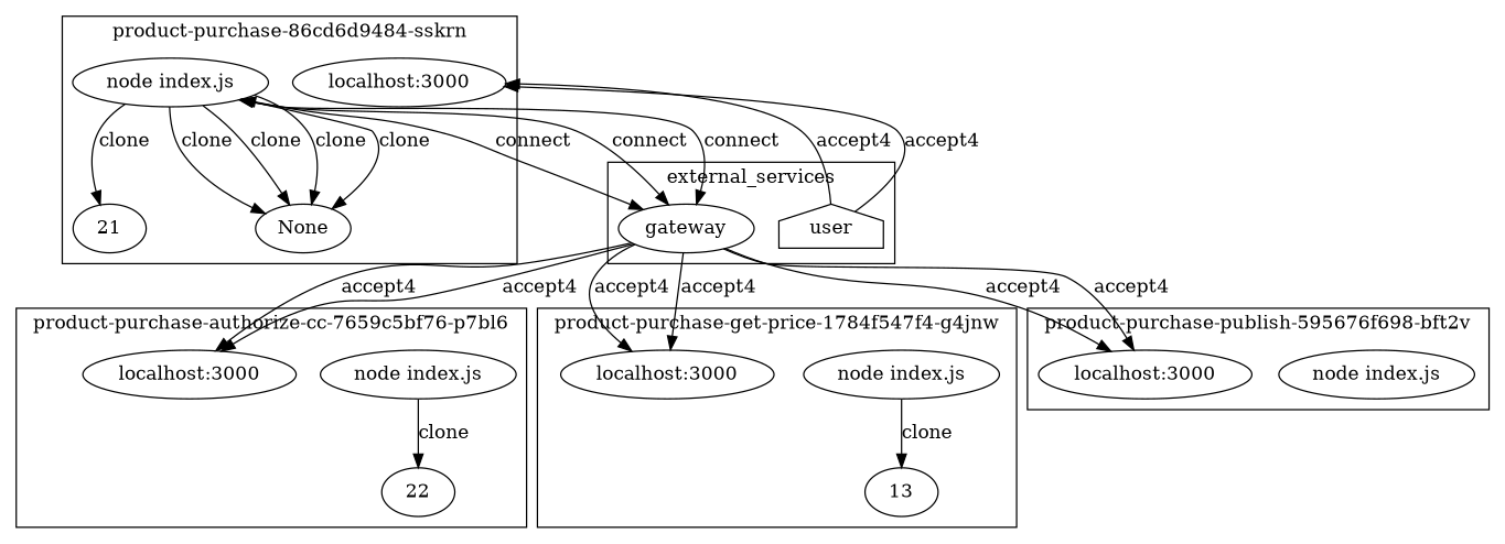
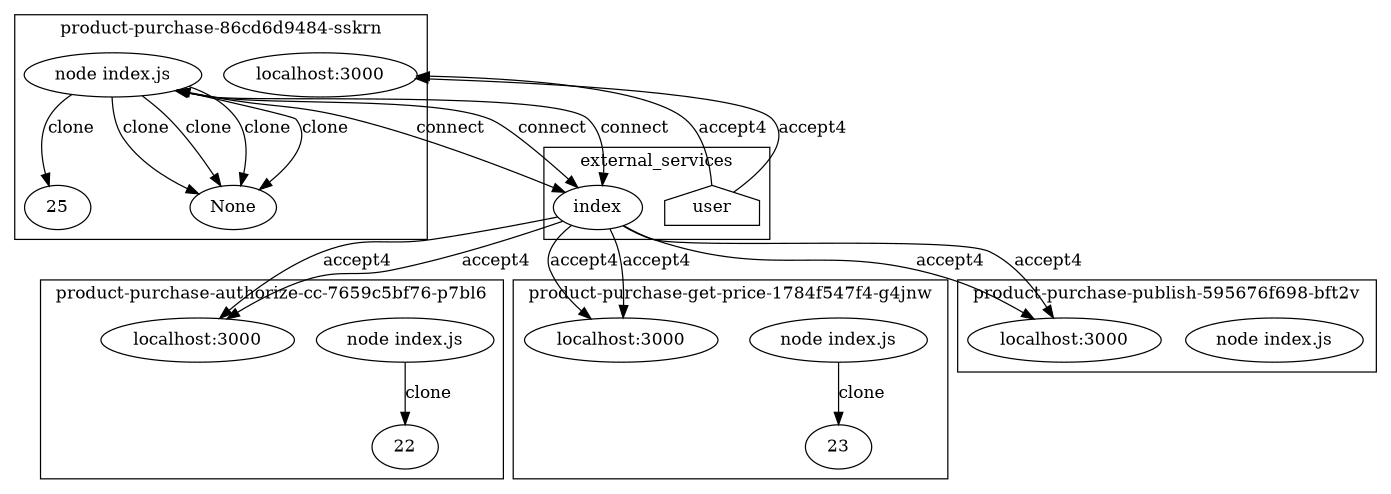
  digraph {
    n1 [label="node index.js"]
    n2 [label=22]
    n3 [label="localhost:3000"]
    n4 [label="node index.js"]
-   n5 [label=21]
+   n5 [label=25]
    None
    n7 [label="localhost:3000"]
    n8 [label="node index.js"]
-   n9 [label=13]
+   n9 [label=23]
    n10 [label="localhost:3000"]
    n11 [label="node index.js"]
    n12 [label="localhost:3000"]
-   n13 [label=gateway]
+   n13 [label=index]
    user [shape=house]
    subgraph cluster_1 {
      label=" product-purchase-authorize-cc-7659c5bf76-p7bl6 "
      n1
      n2
      n3
    }
    subgraph cluster_2 {
      label=" product-purchase-86cd6d9484-sskrn "
      n4
      n5
      None
      n7
    }
    subgraph cluster_3 {
      label=" product-purchase-get-price-1784f547f4-g4jnw "
      n8
      n9
      n10
    }
    subgraph cluster_4 {
      label=" product-purchase-publish-595676f698-bft2v "
      n11
      n12
    }
    subgraph cluster_5 {
      label=external_services
      n13
      user
    }
    n1 -> n2 [label=clone]
    n4 -> n5 [label=clone]
    n4 -> None [label=clone]
    n4 -> None [label=clone]
    n4 -> None [label=clone]
    n4 -> None [label=clone]
    n4 -> n13 [dir=both label=connect]
    n4 -> n13 [dir=both label=connect]
    n4 -> n13 [dir=both label=connect]
    n8 -> n9 [label=clone]
    n13 -> n3 [label=accept4]
    n13 -> n3 [label=accept4]
    n13 -> n10 [label=accept4]
    n13 -> n10 [label=accept4]
    n13 -> n12 [label=accept4]
    n13 -> n12 [label=accept4]
    user -> n7 [label=accept4]
    user -> n7 [label=accept4]
  }
